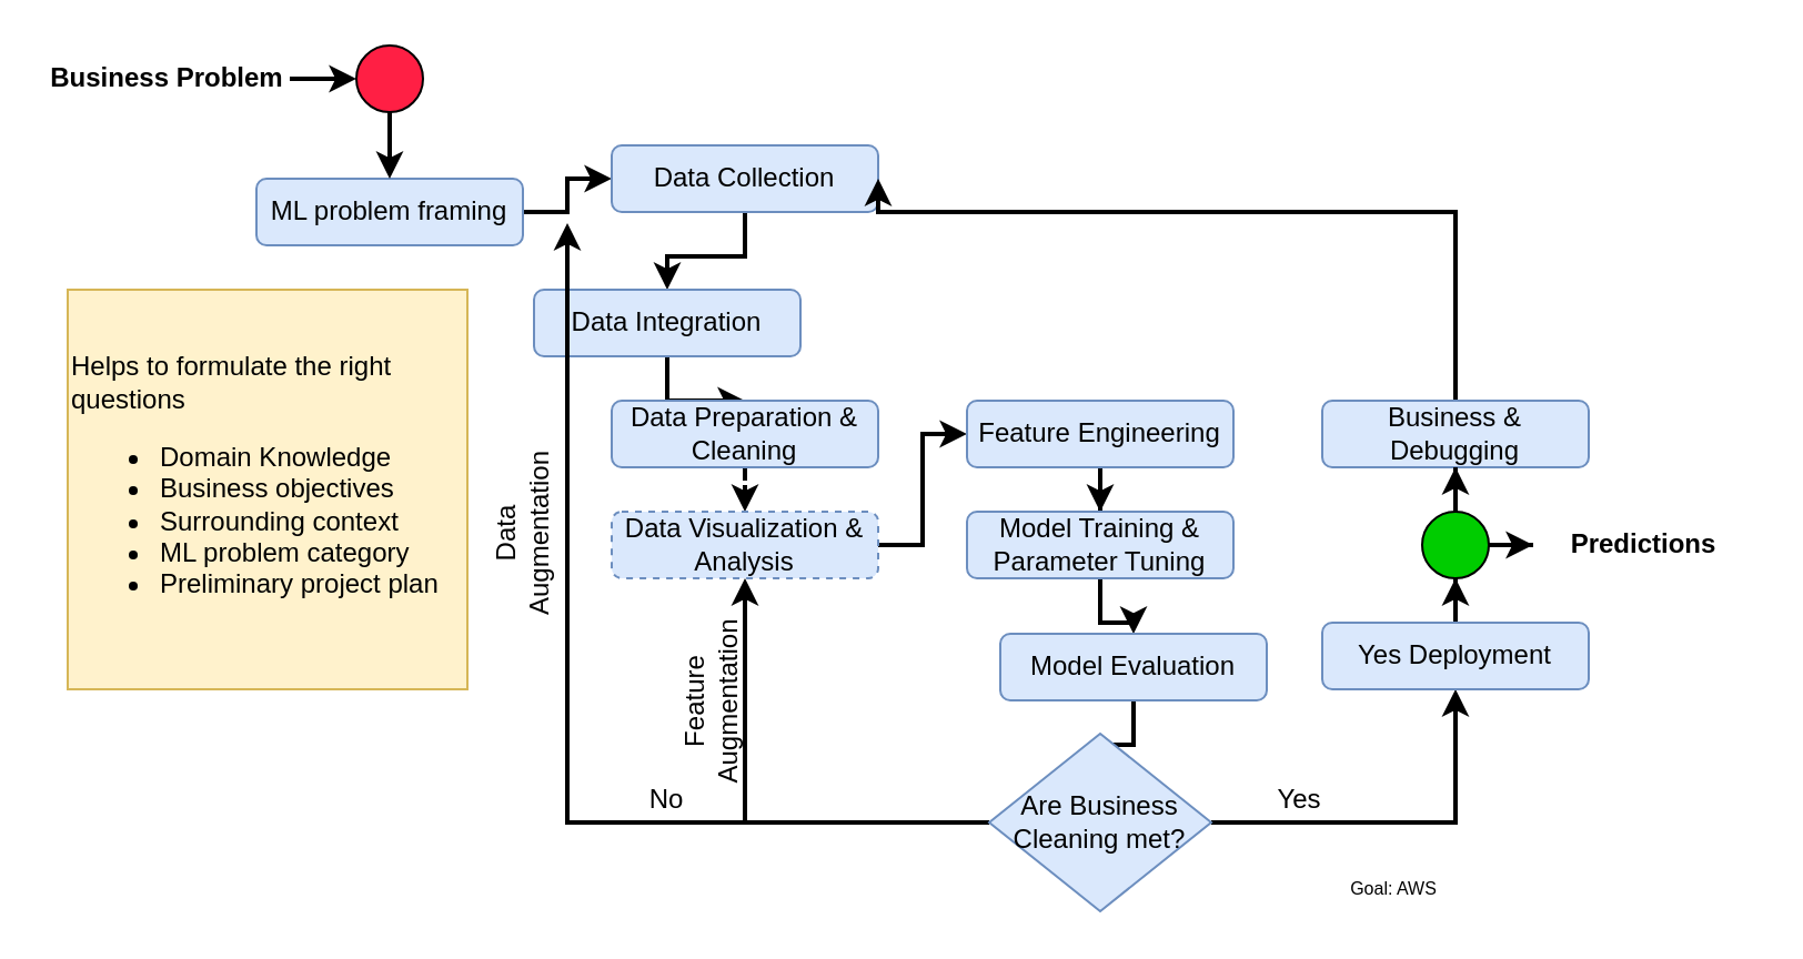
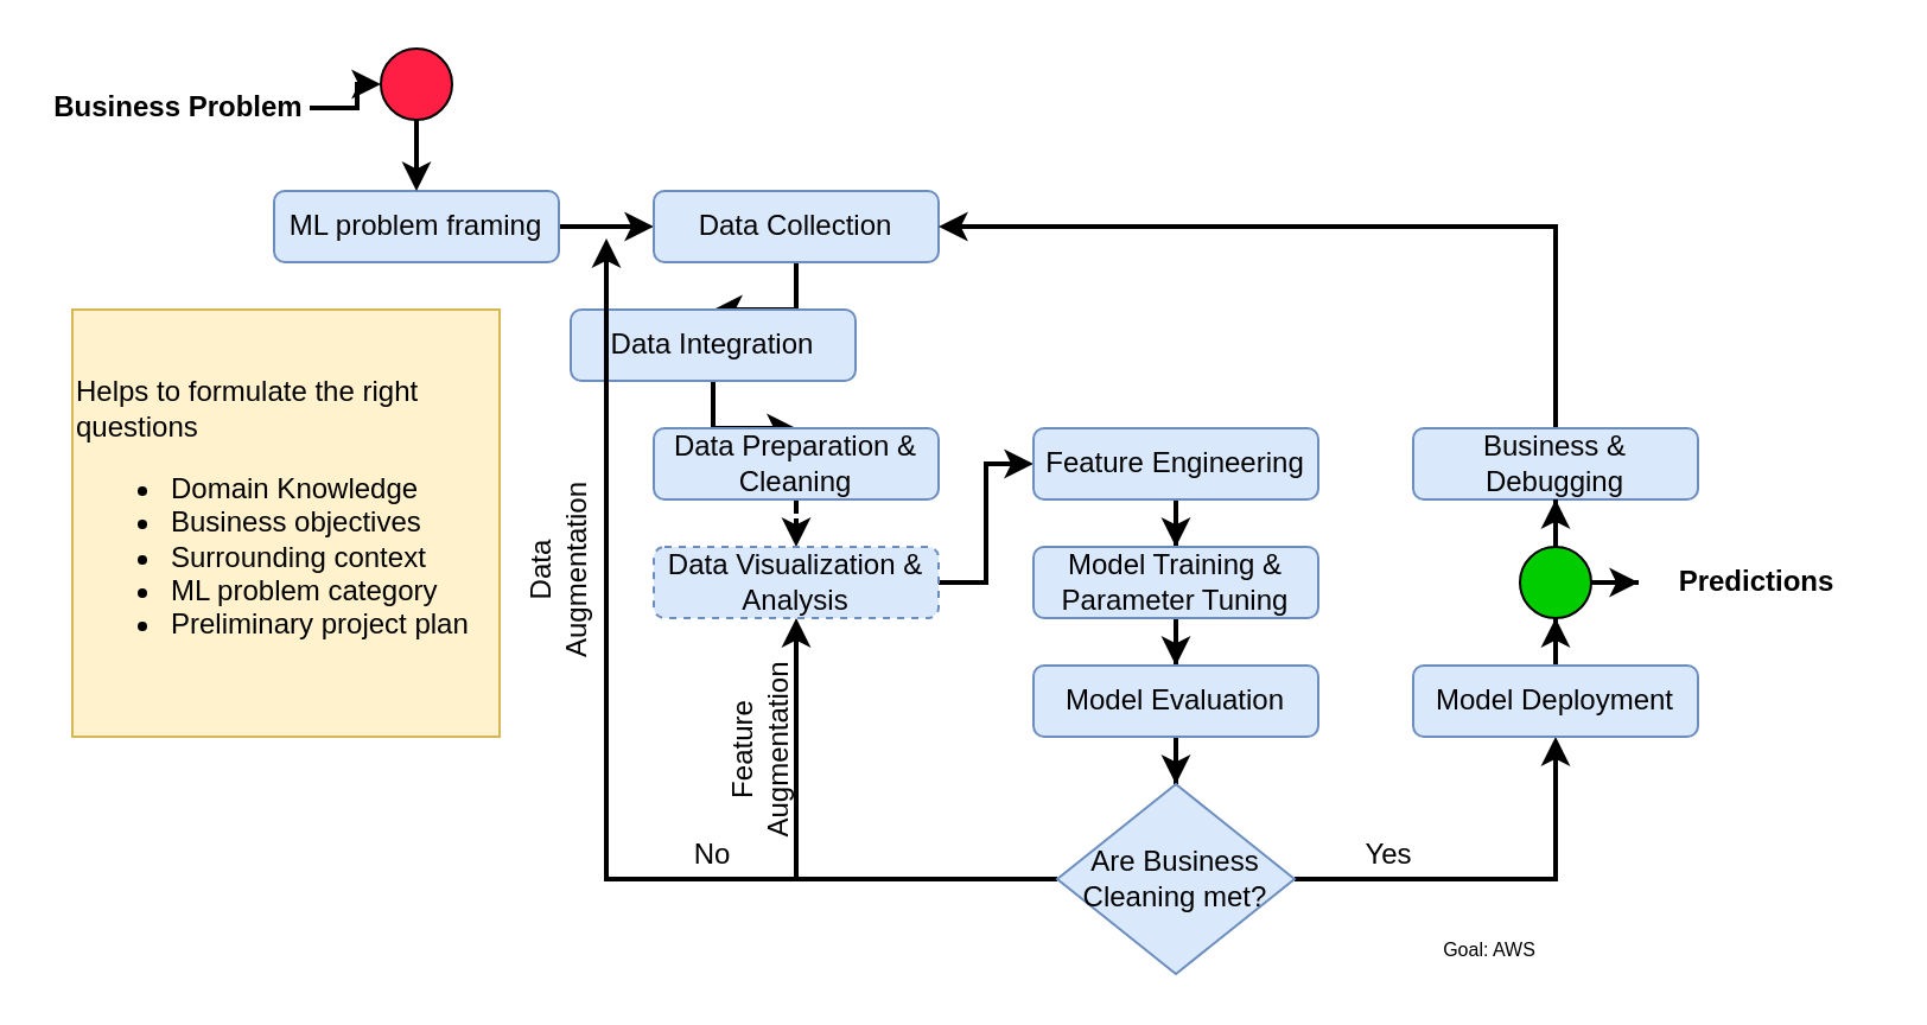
  <mxCell id="0" />
  <mxCell id="1" parent="0" />
  <mxCell id="2" style="edgeStyle=orthogonalEdgeStyle;rounded=0;orthogonalLoop=1;jettySize=auto;html=1;entryX=0;entryY=0.5;entryDx=0;entryDy=0;fontColor=#000000;strokeWidth=2;" edge="1" parent="1" source="3" target="10"><mxGeometry relative="1" as="geometry" /></mxCell>
  <mxCell id="3" value="ML problem framing" style="rounded=1;whiteSpace=wrap;html=1;fillColor=#dae8fc;strokeColor=#6c8ebf;" vertex="1" parent="1"><mxGeometry x="115" y="80" width="120" height="30" as="geometry" /></mxCell>
  <mxCell id="4" value="" style="edgeStyle=orthogonalEdgeStyle;rounded=0;orthogonalLoop=1;jettySize=auto;html=1;strokeWidth=2;" edge="1" parent="1" source="5" target="3"><mxGeometry relative="1" as="geometry" /></mxCell>
  <mxCell id="5" value="" style="ellipse;whiteSpace=wrap;html=1;aspect=fixed;fillColor=#FF1F44;" vertex="1" parent="1"><mxGeometry x="160" y="20" width="30" height="30" as="geometry" /></mxCell>
  <mxCell id="6" value="" style="edgeStyle=orthogonalEdgeStyle;rounded=0;orthogonalLoop=1;jettySize=auto;html=1;fontColor=#000000;strokeWidth=2;" edge="1" parent="1" source="7" target="5"><mxGeometry relative="1" as="geometry" /></mxCell>
- <mxCell id="7" value="Business Problem" style="text;html=1;strokeColor=none;fillColor=none;align=center;verticalAlign=middle;whiteSpace=wrap;rounded=0;fontStyle=1" vertex="1" parent="1"><mxGeometry x="20" y="25" width="110" height="20" as="geometry" /></mxCell>
+ <mxCell id="7" value="Business Problem" style="text;html=1;strokeColor=none;fillColor=none;align=center;verticalAlign=middle;whiteSpace=wrap;rounded=0;fontStyle=1" vertex="1" parent="1"><mxGeometry x="20" y="35" width="110" height="20" as="geometry" /></mxCell>
  <mxCell id="8" value="&lt;div&gt;&lt;span&gt;Helps to formulate the right questions&lt;/span&gt;&lt;/div&gt;&lt;div&gt;&lt;ul&gt;&lt;li&gt;&lt;span&gt;Domain Knowledge&lt;/span&gt;&lt;/li&gt;&lt;li&gt;&lt;span&gt;Business objectives&lt;/span&gt;&lt;/li&gt;&lt;li&gt;&lt;span&gt;Surrounding context&lt;/span&gt;&lt;/li&gt;&lt;li&gt;&lt;span&gt;ML problem category&lt;/span&gt;&lt;/li&gt;&lt;li&gt;&lt;span&gt;Preliminary project plan&lt;/span&gt;&lt;/li&gt;&lt;/ul&gt;&lt;/div&gt;" style="whiteSpace=wrap;html=1;aspect=fixed;align=left;fillColor=#fff2cc;strokeColor=#d6b656;" vertex="1" parent="1"><mxGeometry x="30" y="130" width="180" height="180" as="geometry" /></mxCell>
  <mxCell id="9" style="edgeStyle=orthogonalEdgeStyle;rounded=0;orthogonalLoop=1;jettySize=auto;html=1;entryX=0.5;entryY=0;entryDx=0;entryDy=0;fontColor=#000000;strokeWidth=2;" edge="1" parent="1" source="10" target="12"><mxGeometry relative="1" as="geometry" /></mxCell>
- <mxCell id="10" value="Data Collection" style="rounded=1;whiteSpace=wrap;html=1;fillColor=#dae8fc;strokeColor=#6c8ebf;" vertex="1" parent="1"><mxGeometry x="275" y="65" width="120" height="30" as="geometry" /></mxCell>
+ <mxCell id="10" value="Data Collection" style="rounded=1;whiteSpace=wrap;html=1;fillColor=#dae8fc;strokeColor=#6c8ebf;" vertex="1" parent="1"><mxGeometry x="275" y="80" width="120" height="30" as="geometry" /></mxCell>
  <mxCell id="11" style="edgeStyle=orthogonalEdgeStyle;rounded=0;orthogonalLoop=1;jettySize=auto;html=1;entryX=0.5;entryY=0;entryDx=0;entryDy=0;fontColor=#000000;strokeWidth=2;" edge="1" parent="1" source="12" target="14"><mxGeometry relative="1" as="geometry" /></mxCell>
  <mxCell id="12" value="Data Integration" style="rounded=1;whiteSpace=wrap;html=1;fillColor=#dae8fc;strokeColor=#6c8ebf;" vertex="1" parent="1"><mxGeometry x="240" y="130" width="120" height="30" as="geometry" /></mxCell>
  <mxCell id="13" style="edgeStyle=orthogonalEdgeStyle;rounded=0;orthogonalLoop=1;jettySize=auto;html=1;entryX=0.5;entryY=0;entryDx=0;entryDy=0;fontColor=#000000;strokeWidth=2;dashed=1;" edge="1" parent="1" source="14" target="17"><mxGeometry relative="1" as="geometry" /></mxCell>
  <mxCell id="14" value="Data Preparation &amp;amp; Cleaning" style="rounded=1;whiteSpace=wrap;html=1;fillColor=#dae8fc;strokeColor=#6c8ebf;" vertex="1" parent="1"><mxGeometry x="275" y="180" width="120" height="30" as="geometry" /></mxCell>
  <mxCell id="15" style="edgeStyle=orthogonalEdgeStyle;rounded=0;orthogonalLoop=1;jettySize=auto;html=1;entryX=0;entryY=0.5;entryDx=0;entryDy=0;fontColor=#000000;strokeWidth=2;" edge="1" parent="1" source="17" target="19"><mxGeometry relative="1" as="geometry" /></mxCell>
  <mxCell id="16" style="edgeStyle=orthogonalEdgeStyle;rounded=0;orthogonalLoop=1;jettySize=auto;html=1;fontColor=#000000;entryX=0.5;entryY=1;entryDx=0;entryDy=0;strokeWidth=2;" edge="1" parent="1" target="17"><mxGeometry relative="1" as="geometry"><mxPoint x="335" y="370" as="targetPoint" /><mxPoint x="345" y="370" as="sourcePoint" /><Array as="points"><mxPoint x="335" y="370" /></Array></mxGeometry></mxCell>
  <mxCell id="17" value="Data Visualization &amp;amp; Analysis" style="rounded=1;whiteSpace=wrap;html=1;fillColor=#dae8fc;strokeColor=#6c8ebf;dashed=1;" vertex="1" parent="1"><mxGeometry x="275" y="230" width="120" height="30" as="geometry" /></mxCell>
  <mxCell id="18" style="edgeStyle=orthogonalEdgeStyle;rounded=0;orthogonalLoop=1;jettySize=auto;html=1;entryX=0.5;entryY=0;entryDx=0;entryDy=0;fontColor=#000000;strokeWidth=2;" edge="1" parent="1" source="19" target="21"><mxGeometry relative="1" as="geometry" /></mxCell>
  <mxCell id="19" value="Feature Engineering" style="rounded=1;whiteSpace=wrap;html=1;fillColor=#dae8fc;strokeColor=#6c8ebf;" vertex="1" parent="1"><mxGeometry x="435" y="180" width="120" height="30" as="geometry" /></mxCell>
  <mxCell id="20" style="edgeStyle=orthogonalEdgeStyle;rounded=0;orthogonalLoop=1;jettySize=auto;html=1;entryX=0.5;entryY=0;entryDx=0;entryDy=0;fontColor=#000000;strokeWidth=2;" edge="1" parent="1" source="21" target="23"><mxGeometry relative="1" as="geometry" /></mxCell>
  <mxCell id="21" value="Model Training &amp;amp; Parameter Tuning&lt;span style=&quot;color: rgba(0 , 0 , 0 , 0) ; font-family: monospace ; font-size: 0px&quot;&gt;%3CmxGraphModel%3E%3Croot%3E%3CmxCell%20id%3D%220%22%2F%3E%3CmxCell%20id%3D%221%22%20parent%3D%220%22%2F%3E%3CmxCell%20id%3D%222%22%20value%3D%22Feature%20Engineering%22%20style%3D%22rounded%3D1%3BwhiteSpace%3Dwrap%3Bhtml%3D1%3B%22%20vertex%3D%221%22%20parent%3D%221%22%3E%3CmxGeometry%20x%3D%22380%22%20y%3D%22200%22%20width%3D%22120%22%20height%3D%2230%22%20as%3D%22geometry%22%2F%3E%3C%2FmxCell%3E%3C%2Froot%3E%3C%2FmxGraphModel%3E&lt;/span&gt;" style="rounded=1;whiteSpace=wrap;html=1;fillColor=#dae8fc;strokeColor=#6c8ebf;" vertex="1" parent="1"><mxGeometry x="435" y="230" width="120" height="30" as="geometry" /></mxCell>
  <mxCell id="22" style="edgeStyle=orthogonalEdgeStyle;rounded=0;orthogonalLoop=1;jettySize=auto;html=1;fontColor=#000000;strokeWidth=2;" edge="1" parent="1" source="23" target="26"><mxGeometry relative="1" as="geometry" /></mxCell>
- <mxCell id="23" value="Model Evaluation" style="rounded=1;whiteSpace=wrap;html=1;fillColor=#dae8fc;strokeColor=#6c8ebf;" vertex="1" parent="1"><mxGeometry x="450" y="285" width="120" height="30" as="geometry" /></mxCell>
+ <mxCell id="23" value="Model Evaluation" style="rounded=1;whiteSpace=wrap;html=1;fillColor=#dae8fc;strokeColor=#6c8ebf;" vertex="1" parent="1"><mxGeometry x="435" y="280" width="120" height="30" as="geometry" /></mxCell>
  <mxCell id="24" style="edgeStyle=orthogonalEdgeStyle;rounded=0;orthogonalLoop=1;jettySize=auto;html=1;fontColor=#000000;strokeWidth=2;" edge="1" parent="1" source="26"><mxGeometry relative="1" as="geometry"><mxPoint x="255" y="100" as="targetPoint" /><Array as="points"><mxPoint x="255" y="370" /><mxPoint x="255" y="100" /></Array></mxGeometry></mxCell>
  <mxCell id="25" style="edgeStyle=orthogonalEdgeStyle;rounded=0;orthogonalLoop=1;jettySize=auto;html=1;entryX=0.5;entryY=1;entryDx=0;entryDy=0;fontColor=#000000;strokeWidth=2;" edge="1" parent="1" source="26" target="30"><mxGeometry relative="1" as="geometry" /></mxCell>
  <mxCell id="26" value="Are Business Cleaning met?" style="rhombus;whiteSpace=wrap;html=1;fillColor=#dae8fc;strokeColor=#6c8ebf;" vertex="1" parent="1"><mxGeometry x="445" y="330" width="100" height="80" as="geometry" /></mxCell>
  <mxCell id="27" style="edgeStyle=orthogonalEdgeStyle;rounded=0;orthogonalLoop=1;jettySize=auto;html=1;entryX=1;entryY=0.5;entryDx=0;entryDy=0;fontColor=#000000;strokeWidth=2;" edge="1" parent="1" source="28" target="10"><mxGeometry relative="1" as="geometry"><Array as="points"><mxPoint x="655" y="95" /></Array></mxGeometry></mxCell>
  <mxCell id="28" value="Business &amp;amp; Debugging" style="rounded=1;whiteSpace=wrap;html=1;fillColor=#dae8fc;strokeColor=#6c8ebf;" vertex="1" parent="1"><mxGeometry x="595" y="180" width="120" height="30" as="geometry" /></mxCell>
  <mxCell id="29" style="edgeStyle=orthogonalEdgeStyle;rounded=0;orthogonalLoop=1;jettySize=auto;html=1;entryX=0.5;entryY=1;entryDx=0;entryDy=0;fontColor=#000000;strokeWidth=2;" edge="1" parent="1" source="30" target="33"><mxGeometry relative="1" as="geometry" /></mxCell>
- <mxCell id="30" value="Yes Deployment" style="rounded=1;whiteSpace=wrap;html=1;fillColor=#dae8fc;strokeColor=#6c8ebf;" vertex="1" parent="1"><mxGeometry x="595" y="280" width="120" height="30" as="geometry" /></mxCell>
+ <mxCell id="30" value="Model Deployment" style="rounded=1;whiteSpace=wrap;html=1;fillColor=#dae8fc;strokeColor=#6c8ebf;" vertex="1" parent="1"><mxGeometry x="595" y="280" width="120" height="30" as="geometry" /></mxCell>
  <mxCell id="31" style="edgeStyle=orthogonalEdgeStyle;rounded=0;orthogonalLoop=1;jettySize=auto;html=1;entryX=0.5;entryY=1;entryDx=0;entryDy=0;fontColor=#000000;strokeWidth=2;" edge="1" parent="1" source="33" target="28"><mxGeometry relative="1" as="geometry" /></mxCell>
  <mxCell id="32" value="" style="edgeStyle=orthogonalEdgeStyle;rounded=0;orthogonalLoop=1;jettySize=auto;html=1;fontColor=#000000;strokeWidth=2;" edge="1" parent="1" source="33" target="34"><mxGeometry relative="1" as="geometry" /></mxCell>
  <mxCell id="33" value="" style="ellipse;whiteSpace=wrap;html=1;aspect=fixed;fillColor=#00CC00;" vertex="1" parent="1"><mxGeometry x="640" y="230" width="30" height="30" as="geometry" /></mxCell>
  <mxCell id="34" value="Predictions" style="text;html=1;strokeColor=none;fillColor=none;align=center;verticalAlign=middle;whiteSpace=wrap;rounded=0;fontStyle=1;" vertex="1" parent="1"><mxGeometry x="690" y="235" width="100" height="20" as="geometry" /></mxCell>
  <mxCell id="35" value="Data Augmentation" style="text;html=1;strokeColor=none;fillColor=none;align=center;verticalAlign=middle;whiteSpace=wrap;rounded=0;fontColor=#000000;rotation=-90;" vertex="1" parent="1"><mxGeometry x="195" y="230" width="80" height="20" as="geometry" /></mxCell>
  <mxCell id="36" value="Feature &lt;br&gt;Augmentation" style="text;html=1;strokeColor=none;fillColor=none;align=center;verticalAlign=middle;whiteSpace=wrap;rounded=0;fontColor=#000000;rotation=-90;" vertex="1" parent="1"><mxGeometry x="283.75" y="306.25" width="72.5" height="20" as="geometry" /></mxCell>
  <mxCell id="37" value="Yes" style="text;html=1;strokeColor=none;fillColor=none;align=center;verticalAlign=middle;whiteSpace=wrap;rounded=0;fontColor=#000000;" vertex="1" parent="1"><mxGeometry x="545" y="350" width="80" height="20" as="geometry" /></mxCell>
  <mxCell id="38" value="No" style="text;html=1;strokeColor=none;fillColor=none;align=center;verticalAlign=middle;whiteSpace=wrap;rounded=0;fontColor=#000000;" vertex="1" parent="1"><mxGeometry x="260" y="350" width="80" height="20" as="geometry" /></mxCell>
  <mxCell id="39" value="Goal: AWS" style="text;html=1;strokeColor=none;fillColor=none;align=center;verticalAlign=middle;whiteSpace=wrap;rounded=0;fontColor=#000000;fontSize=8;" vertex="1" parent="1"><mxGeometry x="585" y="390" width="85" height="20" as="geometry" /></mxCell>
